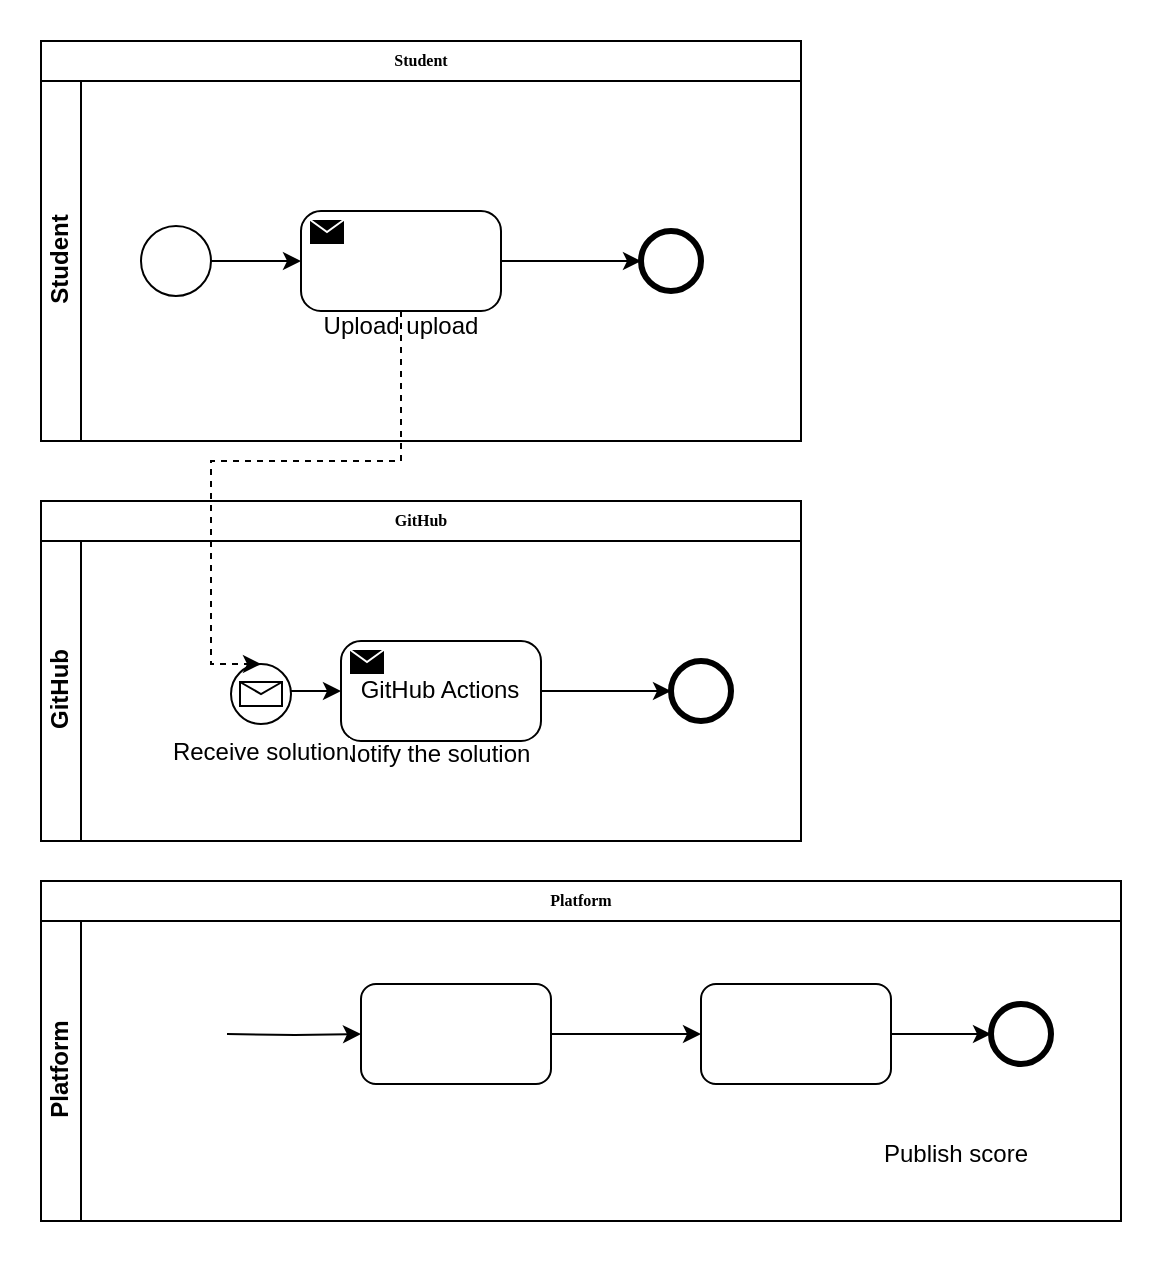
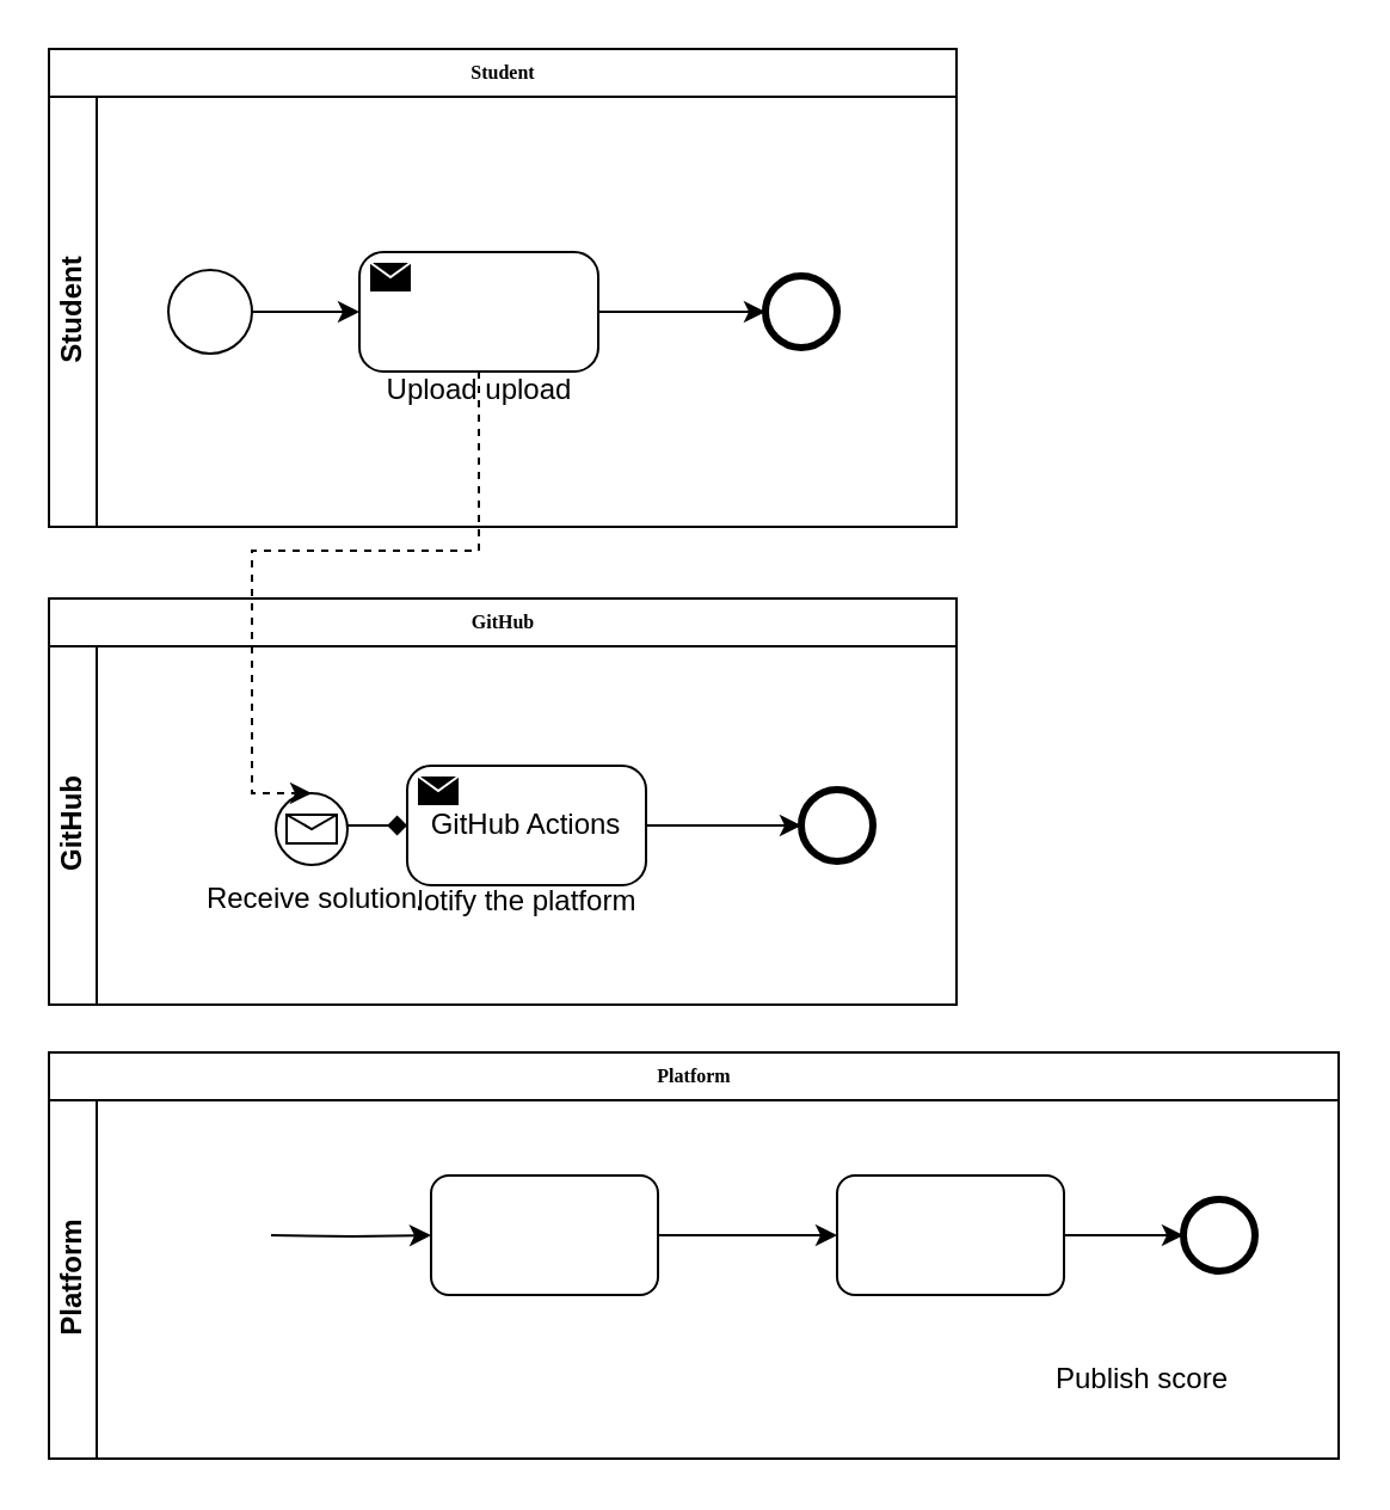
  <mxCell id="0" />
  <mxCell id="1" parent="0" />
  <mxCell id="2" value="Student" style="swimlane;html=1;childLayout=stackLayout;horizontal=1;startSize=20;horizontalStack=0;rounded=0;shadow=0;labelBackgroundColor=none;strokeWidth=1;fontFamily=Verdana;fontSize=8;align=center;" parent="1" vertex="1"><mxGeometry x="20" y="20" width="380" height="200" as="geometry" /></mxCell>
  <mxCell id="3" value="Student" style="swimlane;html=1;startSize=20;horizontal=0;" parent="2" vertex="1"><mxGeometry y="20" width="380" height="180" as="geometry" /></mxCell>
  <mxCell id="4" style="edgeStyle=orthogonalEdgeStyle;rounded=0;orthogonalLoop=1;jettySize=auto;html=1;entryX=0;entryY=0.5;entryDx=0;entryDy=0;" parent="3" source="5" edge="1"><mxGeometry relative="1" as="geometry"><mxPoint x="130" y="90" as="targetPoint" /></mxGeometry></mxCell>
  <mxCell id="5" value="" style="points=[[0.145,0.145,0],[0.5,0,0],[0.855,0.145,0],[1,0.5,0],[0.855,0.855,0],[0.5,1,0],[0.145,0.855,0],[0,0.5,0]];shape=mxgraph.bpmn.event;html=1;verticalLabelPosition=bottom;labelBackgroundColor=#ffffff;verticalAlign=top;align=center;perimeter=ellipsePerimeter;outlineConnect=0;aspect=fixed;outline=standard;symbol=general;" parent="3" vertex="1"><mxGeometry x="50" y="72.5" width="35" height="35" as="geometry" /></mxCell>
  <mxCell id="6" value="Upload upload" style="text;html=1;strokeColor=none;fillColor=none;align=center;verticalAlign=middle;whiteSpace=wrap;rounded=0;" parent="3" vertex="1"><mxGeometry x="132.5" y="107.5" width="95" height="30" as="geometry" /></mxCell>
  <mxCell id="7" style="edgeStyle=orthogonalEdgeStyle;rounded=0;orthogonalLoop=1;jettySize=auto;html=1;entryX=0;entryY=0.5;entryDx=0;entryDy=0;entryPerimeter=0;" edge="1" parent="3" source="8" target="9"><mxGeometry relative="1" as="geometry" /></mxCell>
  <mxCell id="8" value="" style="points=[[0.25,0,0],[0.5,0,0],[0.75,0,0],[1,0.25,0],[1,0.5,0],[1,0.75,0],[0.75,1,0],[0.5,1,0],[0.25,1,0],[0,0.75,0],[0,0.5,0],[0,0.25,0]];shape=mxgraph.bpmn.task;whiteSpace=wrap;rectStyle=rounded;size=10;html=1;container=1;expand=0;collapsible=0;taskMarker=send;" parent="3" vertex="1"><mxGeometry x="130" y="65" width="100" height="50" as="geometry" /></mxCell>
  <mxCell id="9" value="" style="points=[[0.145,0.145,0],[0.5,0,0],[0.855,0.145,0],[1,0.5,0],[0.855,0.855,0],[0.5,1,0],[0.145,0.855,0],[0,0.5,0]];shape=mxgraph.bpmn.event;html=1;verticalLabelPosition=bottom;labelBackgroundColor=#ffffff;verticalAlign=top;align=center;perimeter=ellipsePerimeter;outlineConnect=0;aspect=fixed;outline=end;symbol=terminate2;" vertex="1" parent="3"><mxGeometry x="300" y="75" width="30" height="30" as="geometry" /></mxCell>
  <mxCell id="10" value="&lt;div&gt;GitHub&lt;/div&gt;" style="swimlane;html=1;childLayout=stackLayout;horizontal=1;startSize=20;horizontalStack=0;rounded=0;shadow=0;labelBackgroundColor=none;strokeWidth=1;fontFamily=Verdana;fontSize=8;align=center;" vertex="1" parent="1"><mxGeometry x="20" y="250" width="380" height="170" as="geometry" /></mxCell>
  <mxCell id="11" value="&lt;div&gt;GitHub&lt;/div&gt;" style="swimlane;html=1;startSize=20;horizontal=0;" vertex="1" parent="10"><mxGeometry y="20" width="380" height="150" as="geometry" /></mxCell>
  <mxCell id="12" style="edgeStyle=orthogonalEdgeStyle;rounded=0;orthogonalLoop=1;jettySize=auto;html=1;entryX=0;entryY=0.5;entryDx=0;entryDy=0;entryPerimeter=0;" edge="1" parent="11" source="13" target="15"><mxGeometry relative="1" as="geometry" /></mxCell>
  <mxCell id="13" value="GitHub Actions" style="points=[[0.25,0,0],[0.5,0,0],[0.75,0,0],[1,0.25,0],[1,0.5,0],[1,0.75,0],[0.75,1,0],[0.5,1,0],[0.25,1,0],[0,0.75,0],[0,0.5,0],[0,0.25,0]];shape=mxgraph.bpmn.task;whiteSpace=wrap;rectStyle=rounded;size=10;html=1;container=1;expand=0;collapsible=0;taskMarker=send;" vertex="1" parent="11"><mxGeometry x="150" y="50" width="100" height="50" as="geometry" /></mxCell>
- <mxCell id="14" value="Notify the solution" style="text;html=1;strokeColor=none;fillColor=none;align=center;verticalAlign=middle;whiteSpace=wrap;rounded=0;" vertex="1" parent="11"><mxGeometry x="145" y="91.5" width="105" height="30" as="geometry" /></mxCell>
+ <mxCell id="14" value="Notify the platform" style="text;html=1;strokeColor=none;fillColor=none;align=center;verticalAlign=middle;whiteSpace=wrap;rounded=0;" vertex="1" parent="11"><mxGeometry x="145" y="91.5" width="105" height="30" as="geometry" /></mxCell>
  <mxCell id="15" value="" style="points=[[0.145,0.145,0],[0.5,0,0],[0.855,0.145,0],[1,0.5,0],[0.855,0.855,0],[0.5,1,0],[0.145,0.855,0],[0,0.5,0]];shape=mxgraph.bpmn.event;html=1;verticalLabelPosition=bottom;labelBackgroundColor=#ffffff;verticalAlign=top;align=center;perimeter=ellipsePerimeter;outlineConnect=0;aspect=fixed;outline=end;symbol=terminate2;" vertex="1" parent="11"><mxGeometry x="315" y="60" width="30" height="30" as="geometry" /></mxCell>
- <mxCell id="16" style="edgeStyle=orthogonalEdgeStyle;rounded=0;orthogonalLoop=1;jettySize=auto;html=1;entryX=0;entryY=0.5;entryDx=0;entryDy=0;entryPerimeter=0;" edge="1" parent="11" source="17" target="13"><mxGeometry relative="1" as="geometry"><Array as="points"><mxPoint x="110" y="75" /><mxPoint x="110" y="75" /></Array></mxGeometry></mxCell>
+ <mxCell id="16" style="edgeStyle=orthogonalEdgeStyle;rounded=0;orthogonalLoop=1;jettySize=auto;html=1;entryX=0;entryY=0.5;entryDx=0;entryDy=0;entryPerimeter=0;endArrow=diamond;" edge="1" parent="11" source="17" target="13"><mxGeometry relative="1" as="geometry"><Array as="points"><mxPoint x="110" y="75" /><mxPoint x="110" y="75" /></Array></mxGeometry></mxCell>
  <mxCell id="17" value="Receive solution" style="points=[[0.145,0.145,0],[0.5,0,0],[0.855,0.145,0],[1,0.5,0],[0.855,0.855,0],[0.5,1,0],[0.145,0.855,0],[0,0.5,0]];shape=mxgraph.bpmn.event;html=1;verticalLabelPosition=bottom;labelBackgroundColor=#ffffff;verticalAlign=top;align=center;perimeter=ellipsePerimeter;outlineConnect=0;aspect=fixed;outline=standard;symbol=message;" vertex="1" parent="11"><mxGeometry x="95" y="61.5" width="30" height="30" as="geometry" /></mxCell>
  <mxCell id="18" value="Platform" style="swimlane;html=1;childLayout=stackLayout;horizontal=1;startSize=20;horizontalStack=0;rounded=0;shadow=0;labelBackgroundColor=none;strokeWidth=1;fontFamily=Verdana;fontSize=8;align=center;" vertex="1" parent="1"><mxGeometry x="20" y="440" width="540" height="170" as="geometry" /></mxCell>
  <mxCell id="19" value="Platform" style="swimlane;html=1;startSize=20;horizontal=0;" parent="18" vertex="1"><mxGeometry y="20" width="540" height="150" as="geometry" /></mxCell>
  <mxCell id="20" style="edgeStyle=orthogonalEdgeStyle;rounded=0;orthogonalLoop=1;jettySize=auto;html=1;entryX=0;entryY=0.5;entryDx=0;entryDy=0;" parent="19" target="22" edge="1"><mxGeometry relative="1" as="geometry"><mxPoint x="93" y="56.5" as="sourcePoint" /></mxGeometry></mxCell>
  <mxCell id="21" style="edgeStyle=orthogonalEdgeStyle;rounded=0;orthogonalLoop=1;jettySize=auto;html=1;entryX=0;entryY=0.5;entryDx=0;entryDy=0;entryPerimeter=0;" parent="19" source="22" edge="1"><mxGeometry relative="1" as="geometry"><mxPoint x="330" y="56.5" as="targetPoint" /></mxGeometry></mxCell>
  <mxCell id="22" value="&lt;font size=&quot;1&quot;&gt;&lt;br&gt;&lt;/font&gt;" style="rounded=1;whiteSpace=wrap;html=1;shadow=0;labelBackgroundColor=none;strokeWidth=1;fontFamily=Verdana;fontSize=8;align=center;" parent="19" vertex="1"><mxGeometry x="160" y="31.5" width="95" height="50" as="geometry" /></mxCell>
  <mxCell id="23" style="edgeStyle=orthogonalEdgeStyle;rounded=0;orthogonalLoop=1;jettySize=auto;html=1;entryX=0;entryY=0.5;entryDx=0;entryDy=0;entryPerimeter=0;" parent="19" source="24" target="26" edge="1"><mxGeometry relative="1" as="geometry" /></mxCell>
  <mxCell id="24" value="&lt;font size=&quot;1&quot;&gt;&lt;br&gt;&lt;/font&gt;" style="rounded=1;whiteSpace=wrap;html=1;shadow=0;labelBackgroundColor=none;strokeWidth=1;fontFamily=Verdana;fontSize=8;align=center;" parent="19" vertex="1"><mxGeometry x="330" y="31.5" width="95" height="50" as="geometry" /></mxCell>
  <mxCell id="25" value="Publish score" style="text;html=1;strokeColor=none;fillColor=none;align=center;verticalAlign=middle;whiteSpace=wrap;rounded=0;" parent="19" vertex="1"><mxGeometry x="407.5" y="101.5" width="100" height="30" as="geometry" /></mxCell>
  <mxCell id="26" value="" style="points=[[0.145,0.145,0],[0.5,0,0],[0.855,0.145,0],[1,0.5,0],[0.855,0.855,0],[0.5,1,0],[0.145,0.855,0],[0,0.5,0]];shape=mxgraph.bpmn.event;html=1;verticalLabelPosition=bottom;labelBackgroundColor=#ffffff;verticalAlign=top;align=center;perimeter=ellipsePerimeter;outlineConnect=0;aspect=fixed;outline=end;symbol=terminate2;" parent="19" vertex="1"><mxGeometry x="475" y="41.5" width="30" height="30" as="geometry" /></mxCell>
  <mxCell id="27" style="edgeStyle=orthogonalEdgeStyle;rounded=0;orthogonalLoop=1;jettySize=auto;html=1;entryX=0.5;entryY=0;entryDx=0;entryDy=0;entryPerimeter=0;dashed=1;" edge="1" parent="1" source="8" target="17"><mxGeometry relative="1" as="geometry"><Array as="points"><mxPoint x="200" y="230" /><mxPoint x="105" y="230" /></Array></mxGeometry></mxCell>
